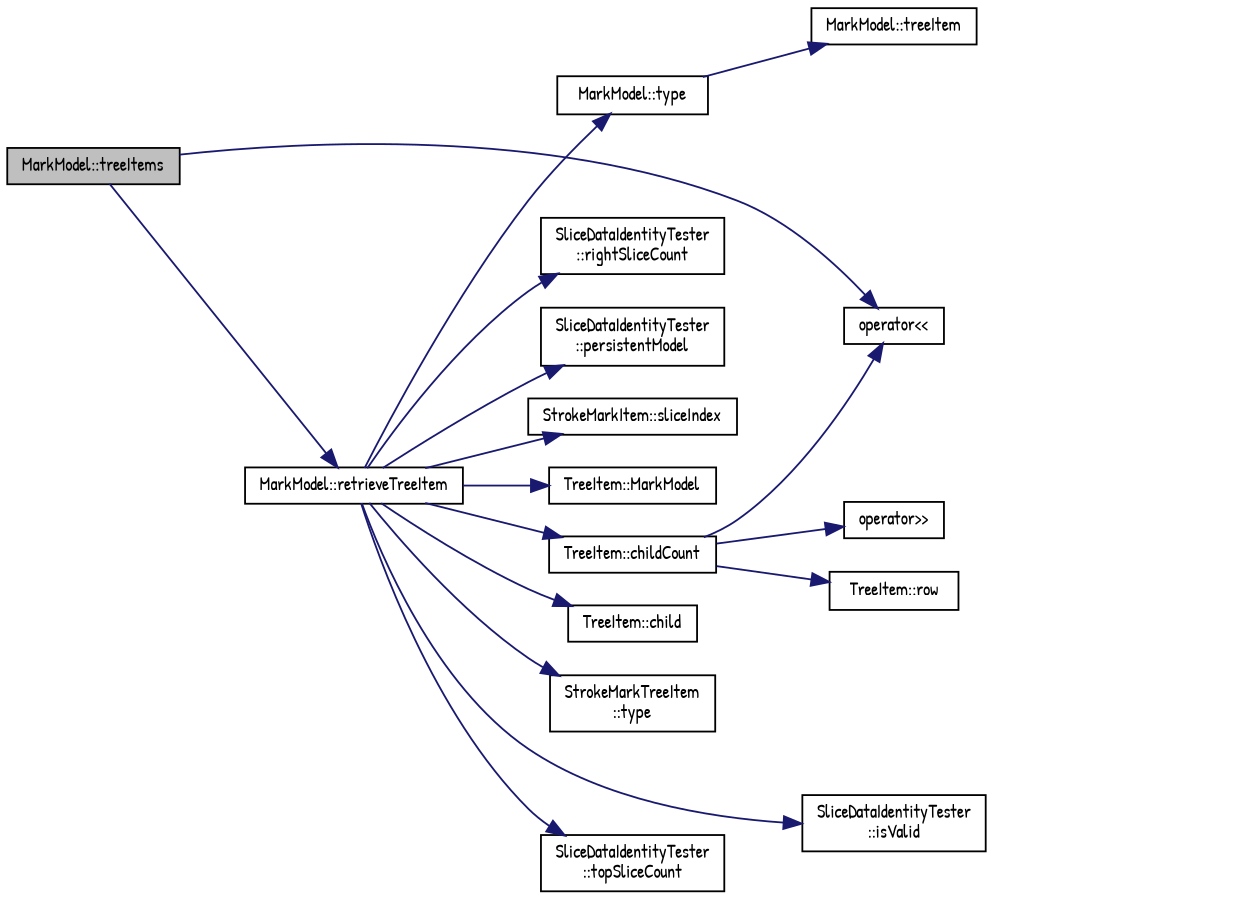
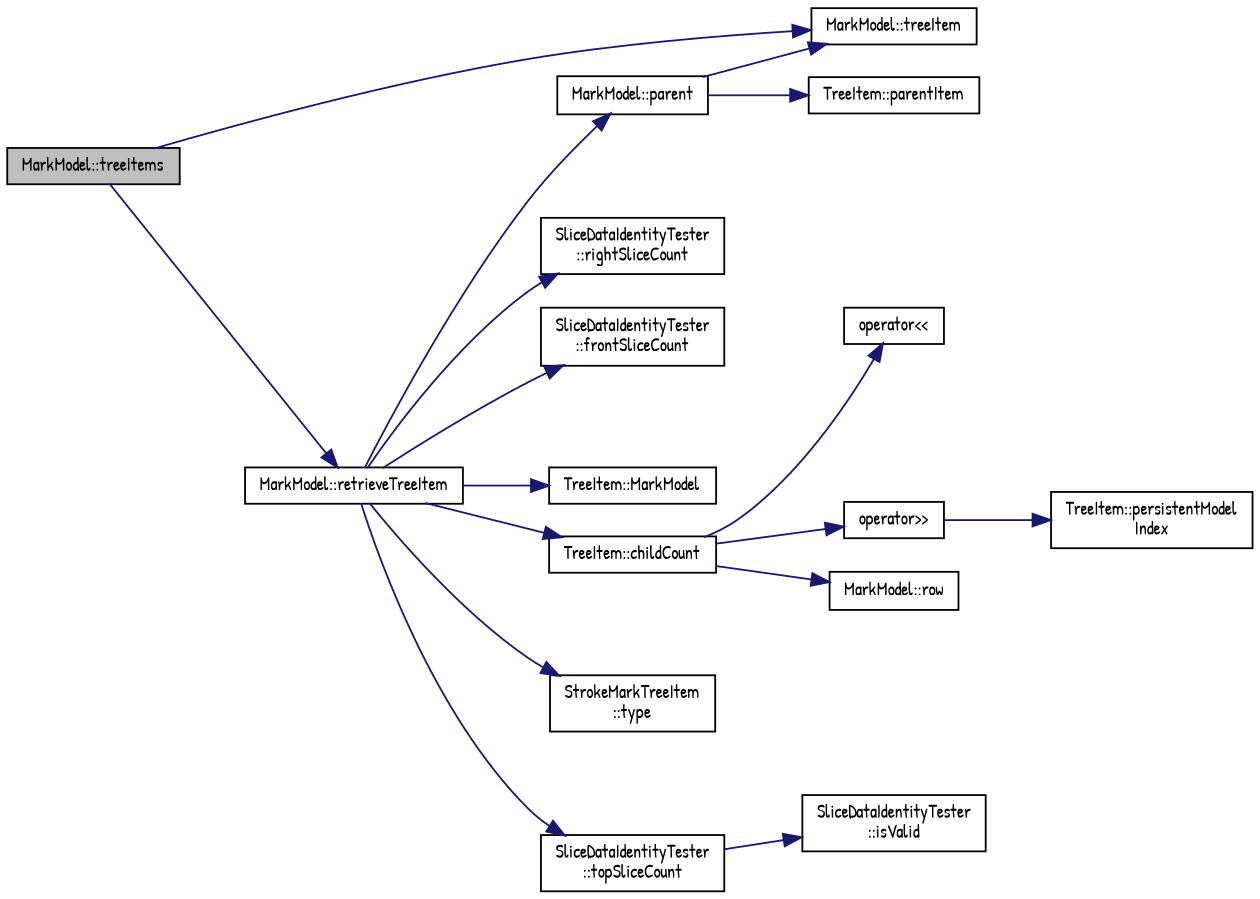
  digraph {
    fontname="Patrick Hand"
    rankdir=LR
    node [color=black fillcolor=white fontname="Patrick Hand" fontsize=10 shape=record style=filled]
    edge [color=midnightblue fontname="Patrick Hand" fontsize=10 labelfontname=Helvetica labelfontsize=10 style=solid]
    n1 [fillcolor=grey75 fontcolor=black height=0.2 label="MarkModel::treeItems" width=0.4]
    n2 [height=0.2 label="MarkModel::treeItem" width=0.4]
    n3 [height=0.2 label="MarkModel::retrieveTreeItem" width=0.4]
    n4 [height=0.2 label="TreeItem::childCount" width=0.4]
-   n5 [height=0.2 label="TreeItem::child" width=0.4]
    n6 [height=0.2 label="StrokeMarkTreeItem\l::type" width=0.4]
-   n7 [height=0.2 label="MarkModel::type" width=0.4]
+   n7 [height=0.2 label="MarkModel::parent" width=0.4]
    n8 [height=0.2 label="SliceDataIdentityTester\l::isValid" width=0.4]
    n9 [height=0.2 label="SliceDataIdentityTester\l::topSliceCount" width=0.4]
    n10 [height=0.2 label="SliceDataIdentityTester\l::rightSliceCount" width=0.4]
-   n11 [height=0.2 label="SliceDataIdentityTester\l::persistentModel" width=0.4]
-   n12 [height=0.2 label="StrokeMarkItem::sliceIndex" width=0.4]
+   n11 [height=0.2 label="SliceDataIdentityTester\l::frontSliceCount" width=0.4]
    n13 [height=0.2 label="TreeItem::MarkModel" width=0.4]
    n14 [height=0.2 label="operator\<\<" width=0.4]
    n15 [height=0.2 label="operator\>\>" width=0.4]
-   n16 [height=0.2 label="TreeItem::row" width=0.4]
-   n1 -> n14
+   n16 [height=0.2 label="MarkModel::row" width=0.4]
+   n17 [height=0.2 label="TreeItem::parentItem" width=0.4]
+   n18 [height=0.2 label="TreeItem::persistentModel\lIndex" width=0.4]
+   n1 -> n2
    n1 -> n3
    n3 -> n4
-   n3 -> n5
    n3 -> n6
    n3 -> n7
-   n3 -> n8
+   n9 -> n8
    n3 -> n9
    n3 -> n10
    n3 -> n11
-   n3 -> n12
    n3 -> n13
    n4 -> n14
    n4 -> n15
    n4 -> n16
    n7 -> n2
+   n7 -> n17
+   n15 -> n18
  }
